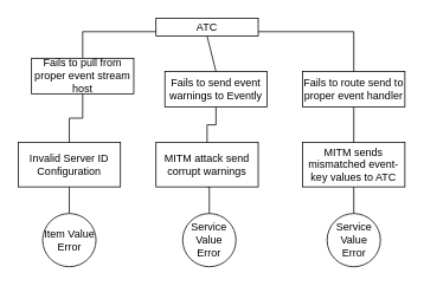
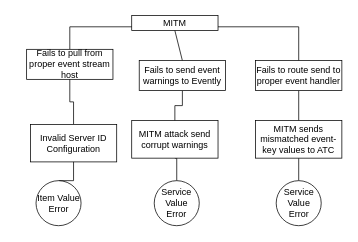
  <mxCell id="0" />
  <mxCell id="1" parent="0" />
- <mxCell id="2" value="ATC" style="rounded=0;whiteSpace=wrap;html=1;" vertex="1" parent="1"><mxGeometry x="175" y="20" width="115" height="20" as="geometry" /></mxCell>
+ <mxCell id="2" value="MITM" style="rounded=0;whiteSpace=wrap;html=1;" vertex="1" parent="1"><mxGeometry x="175" y="20" width="115" height="20" as="geometry" /></mxCell>
  <mxCell id="3" style="edgeStyle=orthogonalEdgeStyle;rounded=0;orthogonalLoop=1;jettySize=auto;html=1;exitX=0.5;exitY=0;exitDx=0;exitDy=0;entryX=0;entryY=0.75;entryDx=0;entryDy=0;endArrow=none;endFill=0;" edge="1" parent="1" source="4" target="2"><mxGeometry relative="1" as="geometry" /></mxCell>
  <mxCell id="4" value="Fails to pull from proper event stream host" style="rounded=0;whiteSpace=wrap;html=1;" vertex="1" parent="1"><mxGeometry x="35" y="65" width="115" height="40" as="geometry" /></mxCell>
  <mxCell id="5" style="edgeStyle=orthogonalEdgeStyle;rounded=0;orthogonalLoop=1;jettySize=auto;html=1;exitX=0.5;exitY=0;exitDx=0;exitDy=0;entryX=0.5;entryY=1;entryDx=0;entryDy=0;endArrow=none;endFill=0;" edge="1" parent="1" source="6" target="4"><mxGeometry relative="1" as="geometry" /></mxCell>
- <mxCell id="6" value="Invalid Server ID Configuration" style="rounded=0;whiteSpace=wrap;html=1;" vertex="1" parent="1"><mxGeometry x="20" y="160" width="115" height="50" as="geometry" /></mxCell>
+ <mxCell id="6" value="Invalid Server ID Configuration" style="rounded=0;whiteSpace=wrap;html=1;" vertex="1" parent="1"><mxGeometry x="40" y="165" width="115" height="50" as="geometry" /></mxCell>
  <mxCell id="7" style="edgeStyle=orthogonalEdgeStyle;rounded=0;orthogonalLoop=1;jettySize=auto;html=1;exitX=0.5;exitY=0;exitDx=0;exitDy=0;entryX=0.5;entryY=1;entryDx=0;entryDy=0;endArrow=none;endFill=0;" edge="1" parent="1" source="8" target="6"><mxGeometry relative="1" as="geometry" /></mxCell>
  <mxCell id="8" value="Item Value Error" style="ellipse;whiteSpace=wrap;html=1;aspect=fixed;" vertex="1" parent="1"><mxGeometry x="47.5" y="240" width="60" height="60" as="geometry" /></mxCell>
  <mxCell id="9" style="edgeStyle=orthogonalEdgeStyle;rounded=0;orthogonalLoop=1;jettySize=auto;html=1;exitX=0.5;exitY=1;exitDx=0;exitDy=0;entryX=0.5;entryY=0;entryDx=0;entryDy=0;endArrow=none;endFill=0;" edge="1" parent="1" source="11" target="13"><mxGeometry relative="1" as="geometry" /></mxCell>
  <mxCell id="10" style="edgeStyle=orthogonalEdgeStyle;rounded=0;orthogonalLoop=1;jettySize=auto;html=1;exitX=0.5;exitY=0;exitDx=0;exitDy=0;entryX=1;entryY=0.75;entryDx=0;entryDy=0;endArrow=none;endFill=0;" edge="1" parent="1" source="11" target="2"><mxGeometry relative="1" as="geometry" /></mxCell>
  <mxCell id="11" value="Fails to route send to proper event handler" style="rounded=0;whiteSpace=wrap;html=1;" vertex="1" parent="1"><mxGeometry x="340" y="80" width="115" height="40" as="geometry" /></mxCell>
  <mxCell id="12" style="edgeStyle=orthogonalEdgeStyle;rounded=0;orthogonalLoop=1;jettySize=auto;html=1;exitX=0.5;exitY=1;exitDx=0;exitDy=0;entryX=0.5;entryY=0;entryDx=0;entryDy=0;endArrow=none;endFill=0;" edge="1" parent="1" source="13" target="14"><mxGeometry relative="1" as="geometry" /></mxCell>
  <mxCell id="13" value="MITM sends mismatched event-key values to ATC" style="rounded=0;whiteSpace=wrap;html=1;" vertex="1" parent="1"><mxGeometry x="340" y="160" width="115" height="50" as="geometry" /></mxCell>
  <mxCell id="14" value="Service Value Error" style="ellipse;whiteSpace=wrap;html=1;aspect=fixed;" vertex="1" parent="1"><mxGeometry x="367.5" y="240" width="60" height="60" as="geometry" /></mxCell>
  <mxCell id="15" style="edgeStyle=orthogonalEdgeStyle;rounded=0;orthogonalLoop=1;jettySize=auto;html=1;exitX=0.5;exitY=1;exitDx=0;exitDy=0;entryX=0.5;entryY=0;entryDx=0;entryDy=0;endArrow=none;endFill=0;" edge="1" parent="1" source="17" target="19"><mxGeometry relative="1" as="geometry" /></mxCell>
  <mxCell id="16" style="edgeStyle=none;rounded=0;orthogonalLoop=1;jettySize=auto;html=1;exitX=0.5;exitY=0;exitDx=0;exitDy=0;entryX=0.5;entryY=1;entryDx=0;entryDy=0;endArrow=none;endFill=0;" edge="1" parent="1" source="17" target="2"><mxGeometry relative="1" as="geometry" /></mxCell>
  <mxCell id="17" value="Fails to send event warnings to Evently" style="rounded=0;whiteSpace=wrap;html=1;" vertex="1" parent="1"><mxGeometry x="185" y="80" width="115" height="40" as="geometry" /></mxCell>
  <mxCell id="18" style="edgeStyle=orthogonalEdgeStyle;rounded=0;orthogonalLoop=1;jettySize=auto;html=1;exitX=0.5;exitY=1;exitDx=0;exitDy=0;entryX=0.5;entryY=0;entryDx=0;entryDy=0;endArrow=none;endFill=0;" edge="1" parent="1" source="19" target="20"><mxGeometry relative="1" as="geometry" /></mxCell>
  <mxCell id="19" value="MITM attack send corrupt warnings" style="rounded=0;whiteSpace=wrap;html=1;" vertex="1" parent="1"><mxGeometry x="175" y="160" width="115" height="50" as="geometry" /></mxCell>
  <mxCell id="20" value="Service Value Error" style="ellipse;whiteSpace=wrap;html=1;aspect=fixed;" vertex="1" parent="1"><mxGeometry x="205" y="240" width="60" height="60" as="geometry" /></mxCell>
